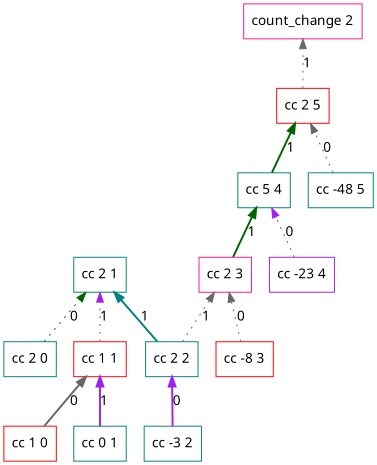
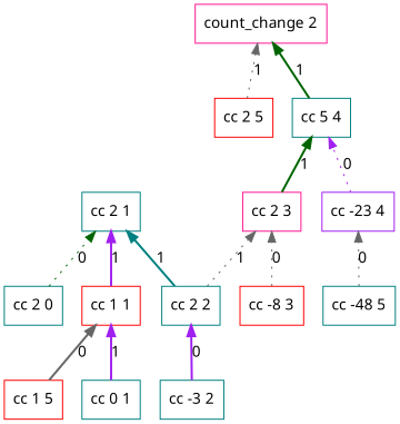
  digraph {
    fontname="Noto Sans"
    rankdir=BT
    node [color=teal fontname="Noto Sans" shape=rectangle]
    edge [color=gray40 fontname="Noto Sans" style=dotted]
    n1 [color=deeppink label="count_change 2"]
    n2 [color=red label="cc 2 5"]
    n3 [label="cc 5 4"]
    n4 [color=deeppink label="cc 2 3"]
    n5 [label="cc 2 2"]
    n6 [label="cc 2 1"]
    n7 [label="cc 2 0"]
    n8 [color=red label="cc 1 1"]
-   n9 [color=red label="cc 1 0"]
+   n9 [color=red label="cc 1 5"]
    n10 [label="cc 0 1"]
    n11 [label="cc -3 2"]
    n12 [color=red label="cc -8 3"]
    n13 [color=purple label="cc -23 4"]
    n14 [label="cc -48 5"]
    n2 -> n1 [label=1]
-   n3 -> n2 [color=darkgreen label=1 style=bold]
+   n3 -> n1 [color=darkgreen label=1 style=bold]
    n4 -> n3 [color=darkgreen label=1 style=bold]
    n5 -> n4 [label=1]
    n5 -> n6 [color=teal label=1 style=bold]
    n7 -> n6 [color=darkgreen label=0]
-   n8 -> n6 [color=purple label=1]
+   n8 -> n6 [color=purple label=1 style=bold]
    n9 -> n8 [label=0 style=bold]
    n10 -> n8 [color=purple label=1 style=bold]
    n11 -> n5 [color=purple label=0 style=bold]
    n12 -> n4 [label=0]
    n13 -> n3 [color=purple label=0]
-   n14 -> n2 [label=0]
+   n14 -> n13 [label=0]
  }
